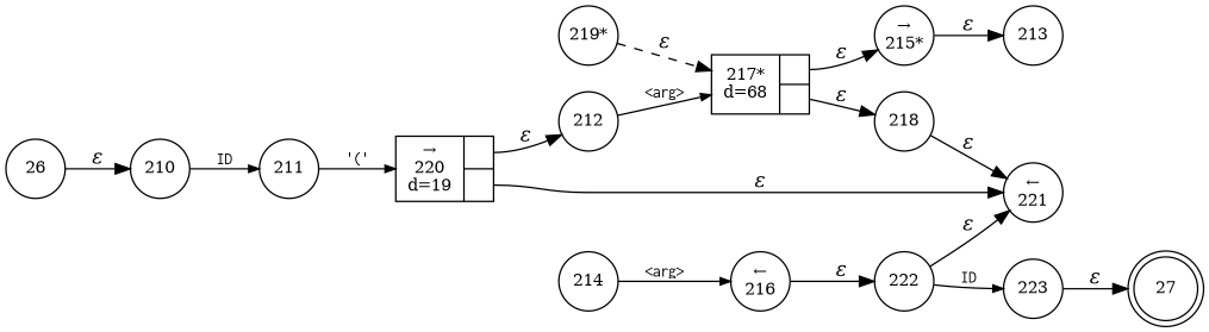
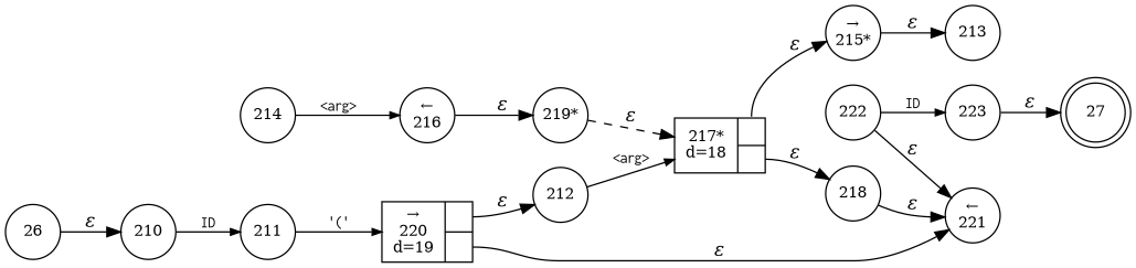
  digraph {
    rankdir=LR
    node [fixedsize=true fontsize=11 shape=circle peripheries=1]
    edge [fontname="Times-Italic"]
    n1 [label=27 shape=doublecircle width=.6 peripheries=""]
    n2 [label=210 width=.55]
    n3 [label=211 width=.55]
    n4 [fixedsize=false label="{&rarr;\n220\nd=19|{<p0>|<p1>}}" shape=record]
    n5 [label=212 width=.55]
    n6 [label="&larr;\n221" width=.55]
-   n7 [fixedsize=false label="{217*\nd=68|{<p0>|<p1>}}" shape=record]
+   n7 [fixedsize=false label="{217*\nd=18|{<p0>|<p1>}}" shape=record]
    n8 [label="&rarr;\n215*" width=.55]
    n9 [label=218 width=.55]
    n10 [label=213 width=.55]
    n11 [label=214 width=.55]
    n12 [label="&larr;\n216" width=.55]
    n13 [label="219*" width=.55]
    n14 [label=26 width=.55]
    n15 [label=222 width=.55]
    n16 [label=223 width=.55]
    n2 -> n3 [arrowhead=normal arrowsize=.7 fontname=Courier fontsize=11 label=ID]
    n3 -> n4 [arrowhead=normal arrowsize=.7 fontname=Courier fontsize=11 label="'('"]
    n4 -> n5 [label="&epsilon;" tailport=p0]
    n4 -> n6 [label="&epsilon;" tailport=p1]
    n5 -> n7 [arrowhead=normal arrowsize=.7 fontname=Courier fontsize=11 label="<arg>"]
    n7 -> n8 [label="&epsilon;" tailport=p0]
    n7 -> n9 [label="&epsilon;" tailport=p1]
    n8 -> n10 [label="&epsilon;"]
    n9 -> n6 [label="&epsilon;"]
    n11 -> n12 [arrowhead=normal arrowsize=.7 fontname=Courier fontsize=11 label="<arg>"]
-   n12 -> n15 [label="&epsilon;"]
+   n12 -> n13 [label="&epsilon;"]
    n13 -> n7 [label="&epsilon;" style=dashed]
    n14 -> n2 [label="&epsilon;"]
    n15 -> n6 [label="&epsilon;"]
    n15 -> n16 [arrowhead=normal arrowsize=.7 fontname=Courier fontsize=11 label=ID]
    n16 -> n1 [label="&epsilon;"]
  }
